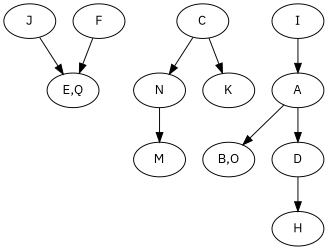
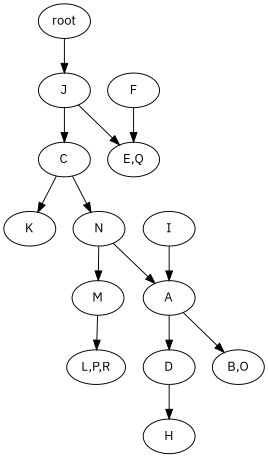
  strict digraph {
    fontname="IBM Plex Sans"
    node [fontname="IBM Plex Sans"]
    edge [fontname="IBM Plex Sans"]
+   n1 [label=root]
    n2 [label=J]
    n3 [label=N]
    n4 [label=A]
    n5 [label=M]
    n6 [label=C]
    n7 [label="E,Q"]
    n8 [label="B,O"]
    n9 [label=D]
+   n10 [label="L,P,R"]
    n11 [label=K]
    n12 [label=F]
    n13 [label=I]
    n14 [label=H]
+   n1 -> n2
+   n2 -> n6
    n2 -> n7
+   n3 -> n4
    n3 -> n5
    n4 -> n8
    n4 -> n9
+   n5 -> n10
    n6 -> n3
    n6 -> n11
    n9 -> n14
    n12 -> n7
    n13 -> n4
  }
